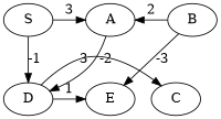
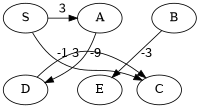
  digraph {
    C
    D
    E
    S
    A
    B
    subgraph sub_1 {
      rank=same
      C
      D
      E
    }
    subgraph sub_2 {
      rank=same
      S
      A
      B
    }
    D -> C [label=3]
-   D -> E [label=1]
-   S -> D [label=-1]
+   S -> C [label=-1]
    S -> A [label=3]
-   A -> D [label=-2]
+   A -> D [label=-9]
    B -> E [constraint=false label=-3]
-   B -> A [constraint=false label=2]
  }
